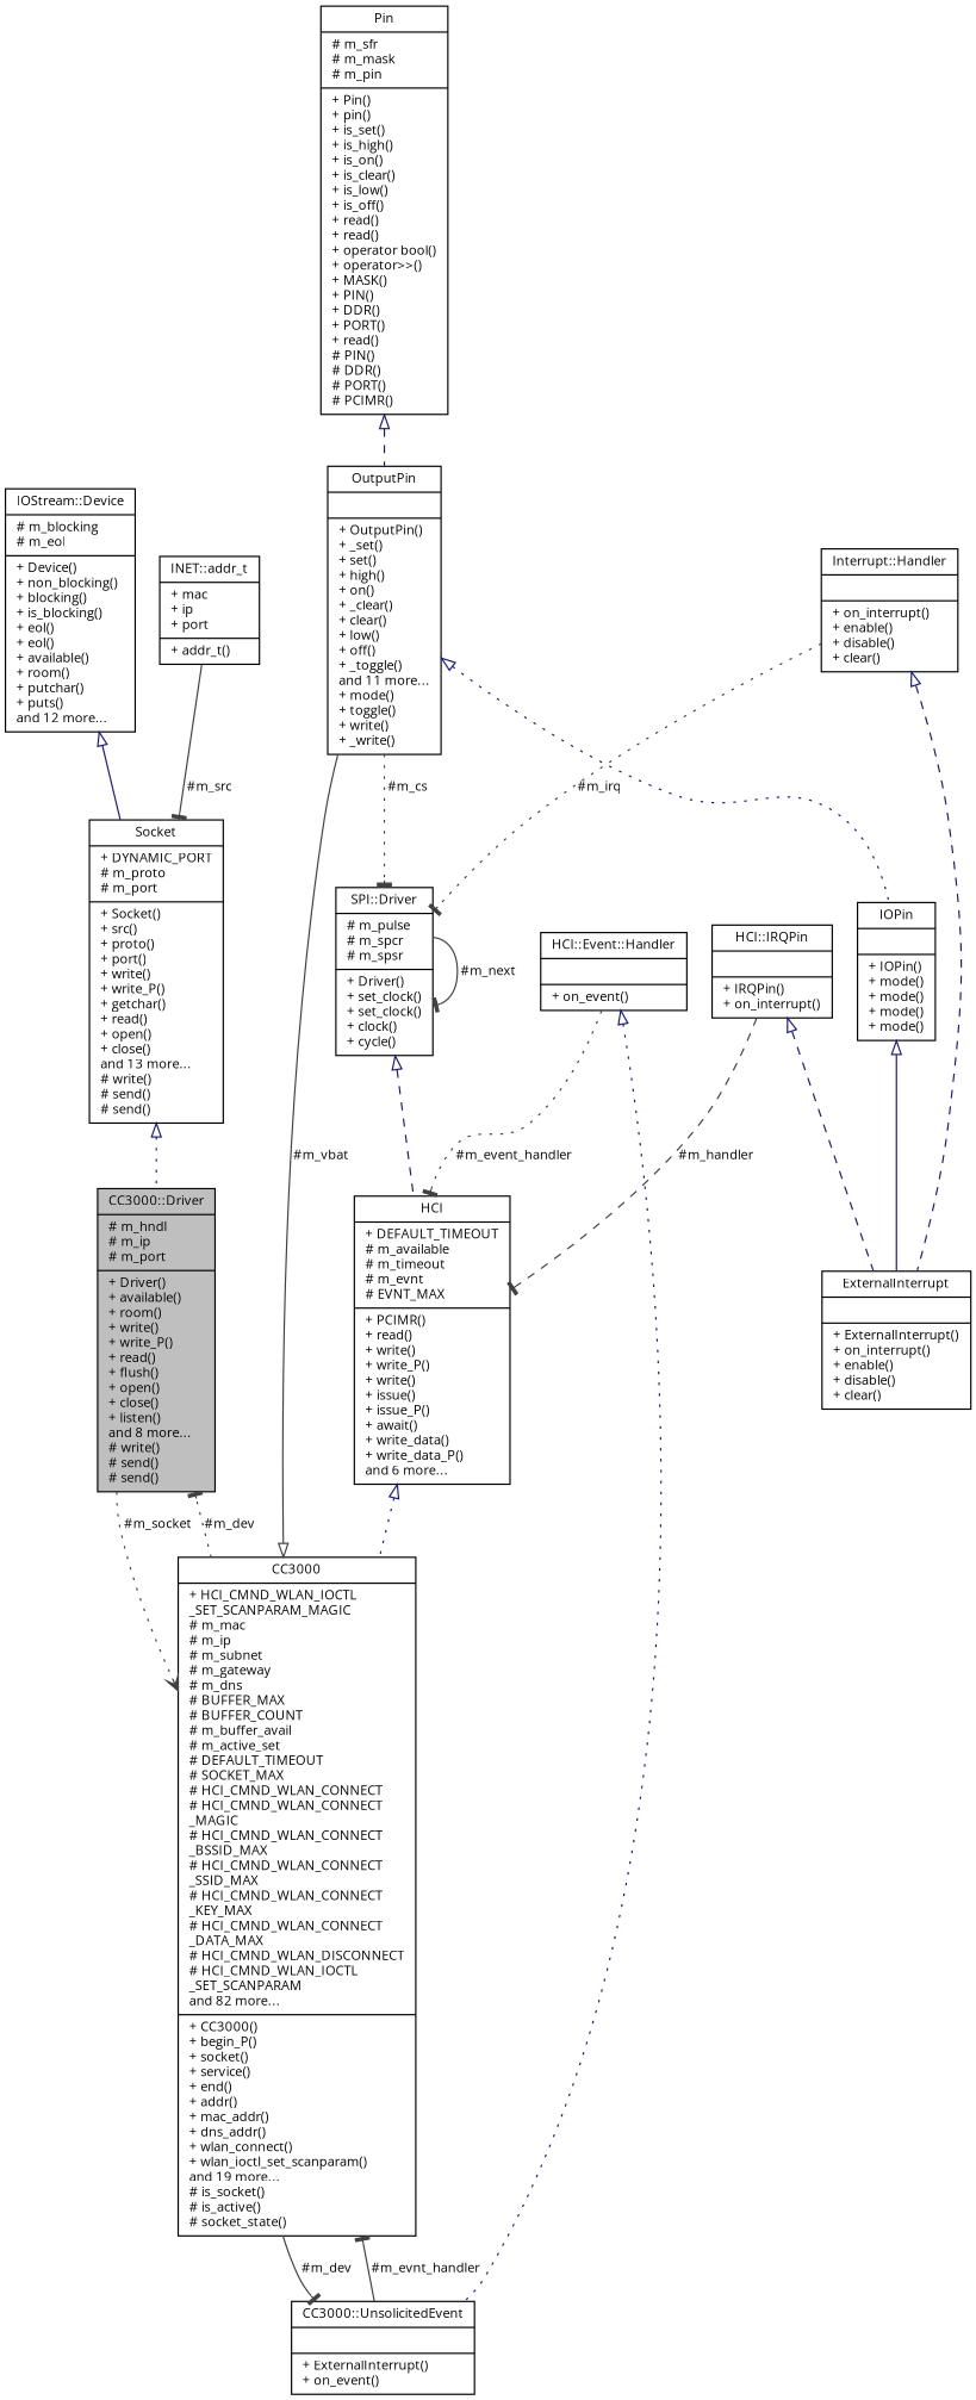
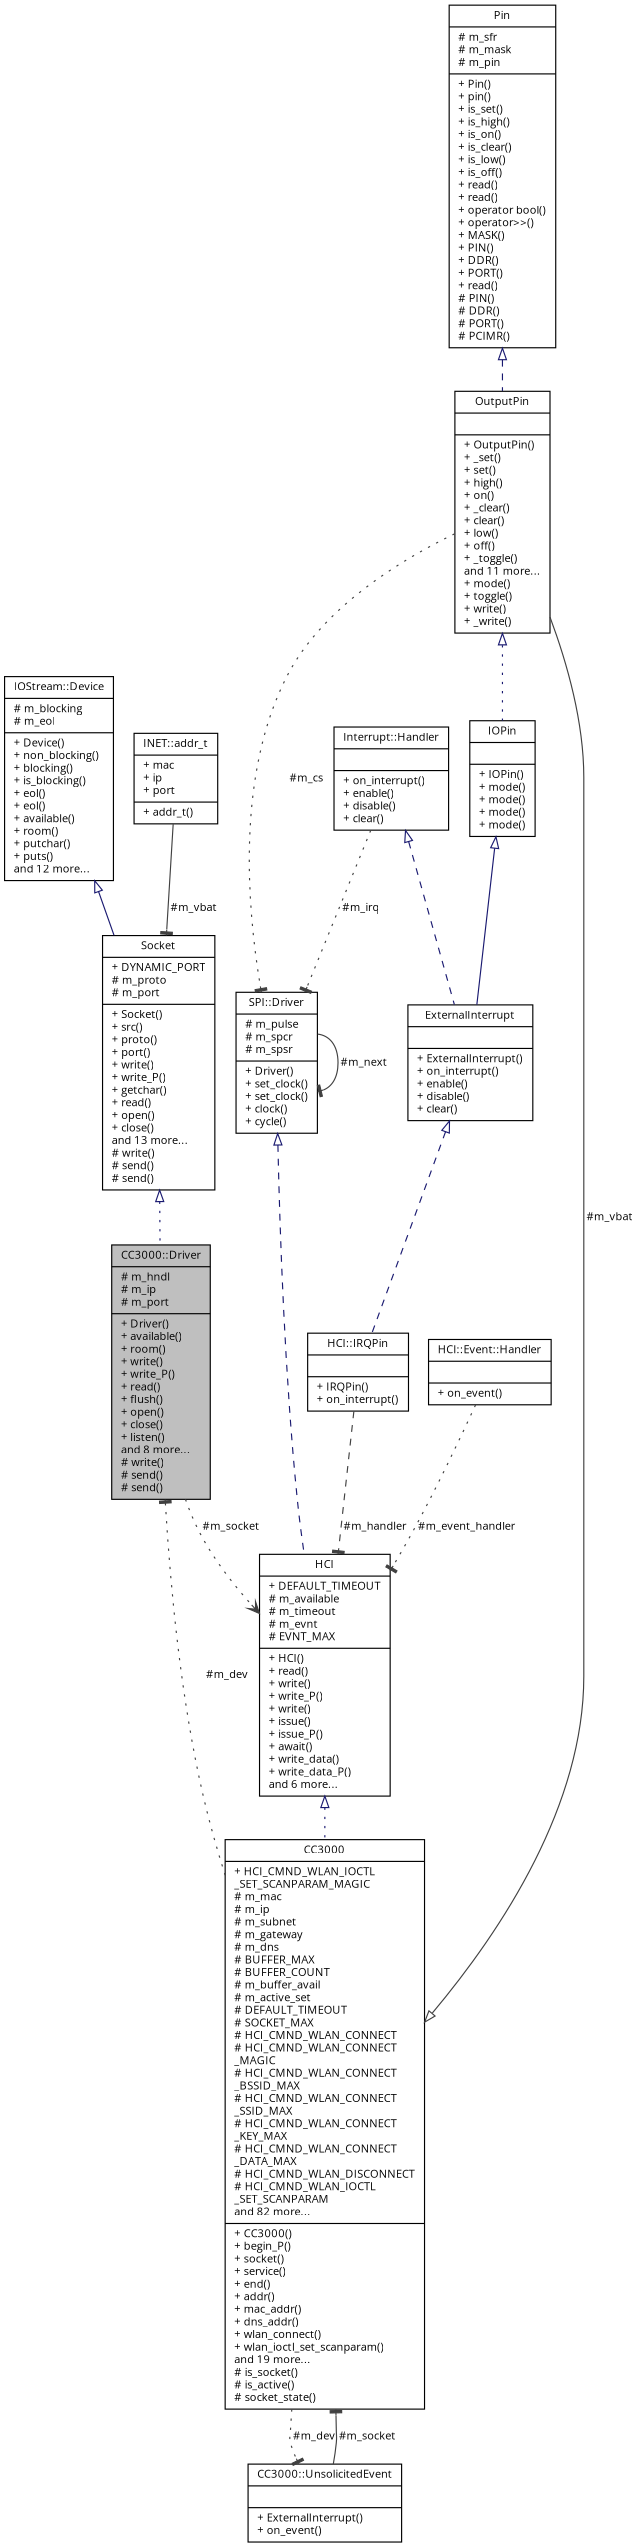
  digraph {
    fontname="Open Sans"
    node [color=black fillcolor=white fontname="Open Sans" fontsize=10 shape=record style=filled]
    edge [color=grey25 fontname="Open Sans" fontsize=10 labelfontname=Helvetica labelfontsize=10 style=dotted]
    n1 [fillcolor=grey75 fontcolor=black height=0.2 label="{CC3000::Driver\n|# m_hndl\l# m_ip\l# m_port\l|+ Driver()\l+ available()\l+ room()\l+ write()\l+ write_P()\l+ read()\l+ flush()\l+ open()\l+ close()\l+ listen()\land 8 more...\l# write()\l# send()\l# send()\l}" width=0.4]
    n2 [height=0.2 label="{CC3000\n|+ HCI_CMND_WLAN_IOCTL\l_SET_SCANPARAM_MAGIC\l# m_mac\l# m_ip\l# m_subnet\l# m_gateway\l# m_dns\l# BUFFER_MAX\l# BUFFER_COUNT\l# m_buffer_avail\l# m_active_set\l# DEFAULT_TIMEOUT\l# SOCKET_MAX\l# HCI_CMND_WLAN_CONNECT\l# HCI_CMND_WLAN_CONNECT\l_MAGIC\l# HCI_CMND_WLAN_CONNECT\l_BSSID_MAX\l# HCI_CMND_WLAN_CONNECT\l_SSID_MAX\l# HCI_CMND_WLAN_CONNECT\l_KEY_MAX\l# HCI_CMND_WLAN_CONNECT\l_DATA_MAX\l# HCI_CMND_WLAN_DISCONNECT\l# HCI_CMND_WLAN_IOCTL\l_SET_SCANPARAM\land 82 more...\l|+ CC3000()\l+ begin_P()\l+ socket()\l+ service()\l+ end()\l+ addr()\l+ mac_addr()\l+ dns_addr()\l+ wlan_connect()\l+ wlan_ioctl_set_scanparam()\land 19 more...\l# is_socket()\l# is_active()\l# socket_state()\l}" width=0.4]
    n3 [height=0.2 label="{CC3000::UnsolicitedEvent\n||+ ExternalInterrupt()\l+ on_event()\l}" width=0.4]
    n4 [height=0.2 label="{Socket\n|+ DYNAMIC_PORT\l# m_proto\l# m_port\l|+ Socket()\l+ src()\l+ proto()\l+ port()\l+ write()\l+ write_P()\l+ getchar()\l+ read()\l+ open()\l+ close()\land 13 more...\l# write()\l# send()\l# send()\l}" width=0.4]
    n5 [height=0.2 label="{IOStream::Device\n|# m_blocking\l# m_eol\l|+ Device()\l+ non_blocking()\l+ blocking()\l+ is_blocking()\l+ eol()\l+ eol()\l+ available()\l+ room()\l+ putchar()\l+ puts()\land 12 more...\l}" width=0.4]
    n6 [height=0.2 label="{INET::addr_t\n|+ mac\l+ ip\l+ port\l|+ addr_t()\l}" width=0.4]
-   n7 [height=0.2 label="{HCI\n|+ DEFAULT_TIMEOUT\l# m_available\l# m_timeout\l# m_evnt\l# EVNT_MAX\l|+ PCIMR()\l+ read()\l+ write()\l+ write_P()\l+ write()\l+ issue()\l+ issue_P()\l+ await()\l+ write_data()\l+ write_data_P()\land 6 more...\l}" width=0.4]
+   n7 [height=0.2 label="{HCI\n|+ DEFAULT_TIMEOUT\l# m_available\l# m_timeout\l# m_evnt\l# EVNT_MAX\l|+ HCI()\l+ read()\l+ write()\l+ write_P()\l+ write()\l+ issue()\l+ issue_P()\l+ await()\l+ write_data()\l+ write_data_P()\land 6 more...\l}" width=0.4]
    n8 [height=0.2 label="{SPI::Driver\n|# m_pulse\l# m_spcr\l# m_spsr\l|+ Driver()\l+ set_clock()\l+ set_clock()\l+ clock()\l+ cycle()\l}" width=0.4]
    n9 [height=0.2 label="{OutputPin\n||+ OutputPin()\l+ _set()\l+ set()\l+ high()\l+ on()\l+ _clear()\l+ clear()\l+ low()\l+ off()\l+ _toggle()\land 11 more...\l+ mode()\l+ toggle()\l+ write()\l+ _write()\l}" width=0.4]
    n10 [height=0.2 label="{IOPin\n||+ IOPin()\l+ mode()\l+ mode()\l+ mode()\l+ mode()\l}" width=0.4]
    n11 [height=0.2 label="{ExternalInterrupt\n||+ ExternalInterrupt()\l+ on_interrupt()\l+ enable()\l+ disable()\l+ clear()\l}" width=0.4]
    n12 [height=0.2 label="{Pin\n|# m_sfr\l# m_mask\l# m_pin\l|+ Pin()\l+ pin()\l+ is_set()\l+ is_high()\l+ is_on()\l+ is_clear()\l+ is_low()\l+ is_off()\l+ read()\l+ read()\l+ operator bool()\l+ operator\>\>()\l+ MASK()\l+ PIN()\l+ DDR()\l+ PORT()\l+ read()\l# PIN()\l# DDR()\l# PORT()\l# PCIMR()\l}" width=0.4]
    n13 [height=0.2 label="{Interrupt::Handler\n||+ on_interrupt()\l+ enable()\l+ disable()\l+ clear()\l}" width=0.4]
    n14 [height=0.2 label="{HCI::IRQPin\n||+ IRQPin()\l+ on_interrupt()\l}" width=0.4]
    n15 [height=0.2 label="{HCI::Event::Handler\n||+ on_event()\l}" width=0.4]
-   n1 -> n2 [arrowhead=vee label=" #m_socket"]
+   n1 -> n7 [arrowhead=vee label=" #m_socket"]
    n2 -> n1 [arrowhead=tee label=" #m_dev"]
-   n2 -> n3 [arrowhead=tee label=" #m_dev" style=solid]
-   n3 -> n2 [arrowhead=tee label=" #m_evnt_handler" style=solid]
+   n2 -> n3 [arrowhead=tee label=" #m_dev"]
+   n3 -> n2 [arrowhead=tee label=" #m_socket" style=solid]
    n4 -> n1 [arrowtail=onormal color=midnightblue dir=back]
    n5 -> n4 [arrowtail=onormal color=midnightblue dir=back style=solid]
-   n6 -> n4 [arrowhead=tee label=" #m_src" style=solid]
+   n6 -> n4 [arrowhead=tee label=" #m_vbat" style=solid]
    n7 -> n2 [arrowtail=onormal color=midnightblue dir=back]
    n8 -> n7 [arrowtail=onormal color=midnightblue dir=back style=dashed]
    n8 -> n8 [arrowhead=tee label=" #m_next" style=solid]
    n9 -> n2 [arrowhead=onormal label=" #m_vbat" style=solid]
    n9 -> n8 [arrowhead=tee label=" #m_cs"]
    n9 -> n10 [arrowtail=onormal color=midnightblue dir=back]
    n10 -> n11 [arrowtail=onormal color=midnightblue dir=back style=solid]
-   n14 -> n11 [arrowtail=onormal color=midnightblue dir=back style=dashed]
+   n11 -> n14 [arrowtail=onormal color=midnightblue dir=back style=dashed]
    n12 -> n9 [arrowtail=onormal color=midnightblue dir=back style=dashed]
    n13 -> n8 [arrowhead=tee label=" #m_irq"]
    n13 -> n11 [arrowtail=onormal color=midnightblue dir=back style=dashed]
    n14 -> n7 [arrowhead=tee label=" #m_handler" style=dashed]
-   n15 -> n3 [arrowtail=onormal color=midnightblue dir=back]
    n15 -> n7 [arrowhead=tee label=" #m_event_handler"]
  }
